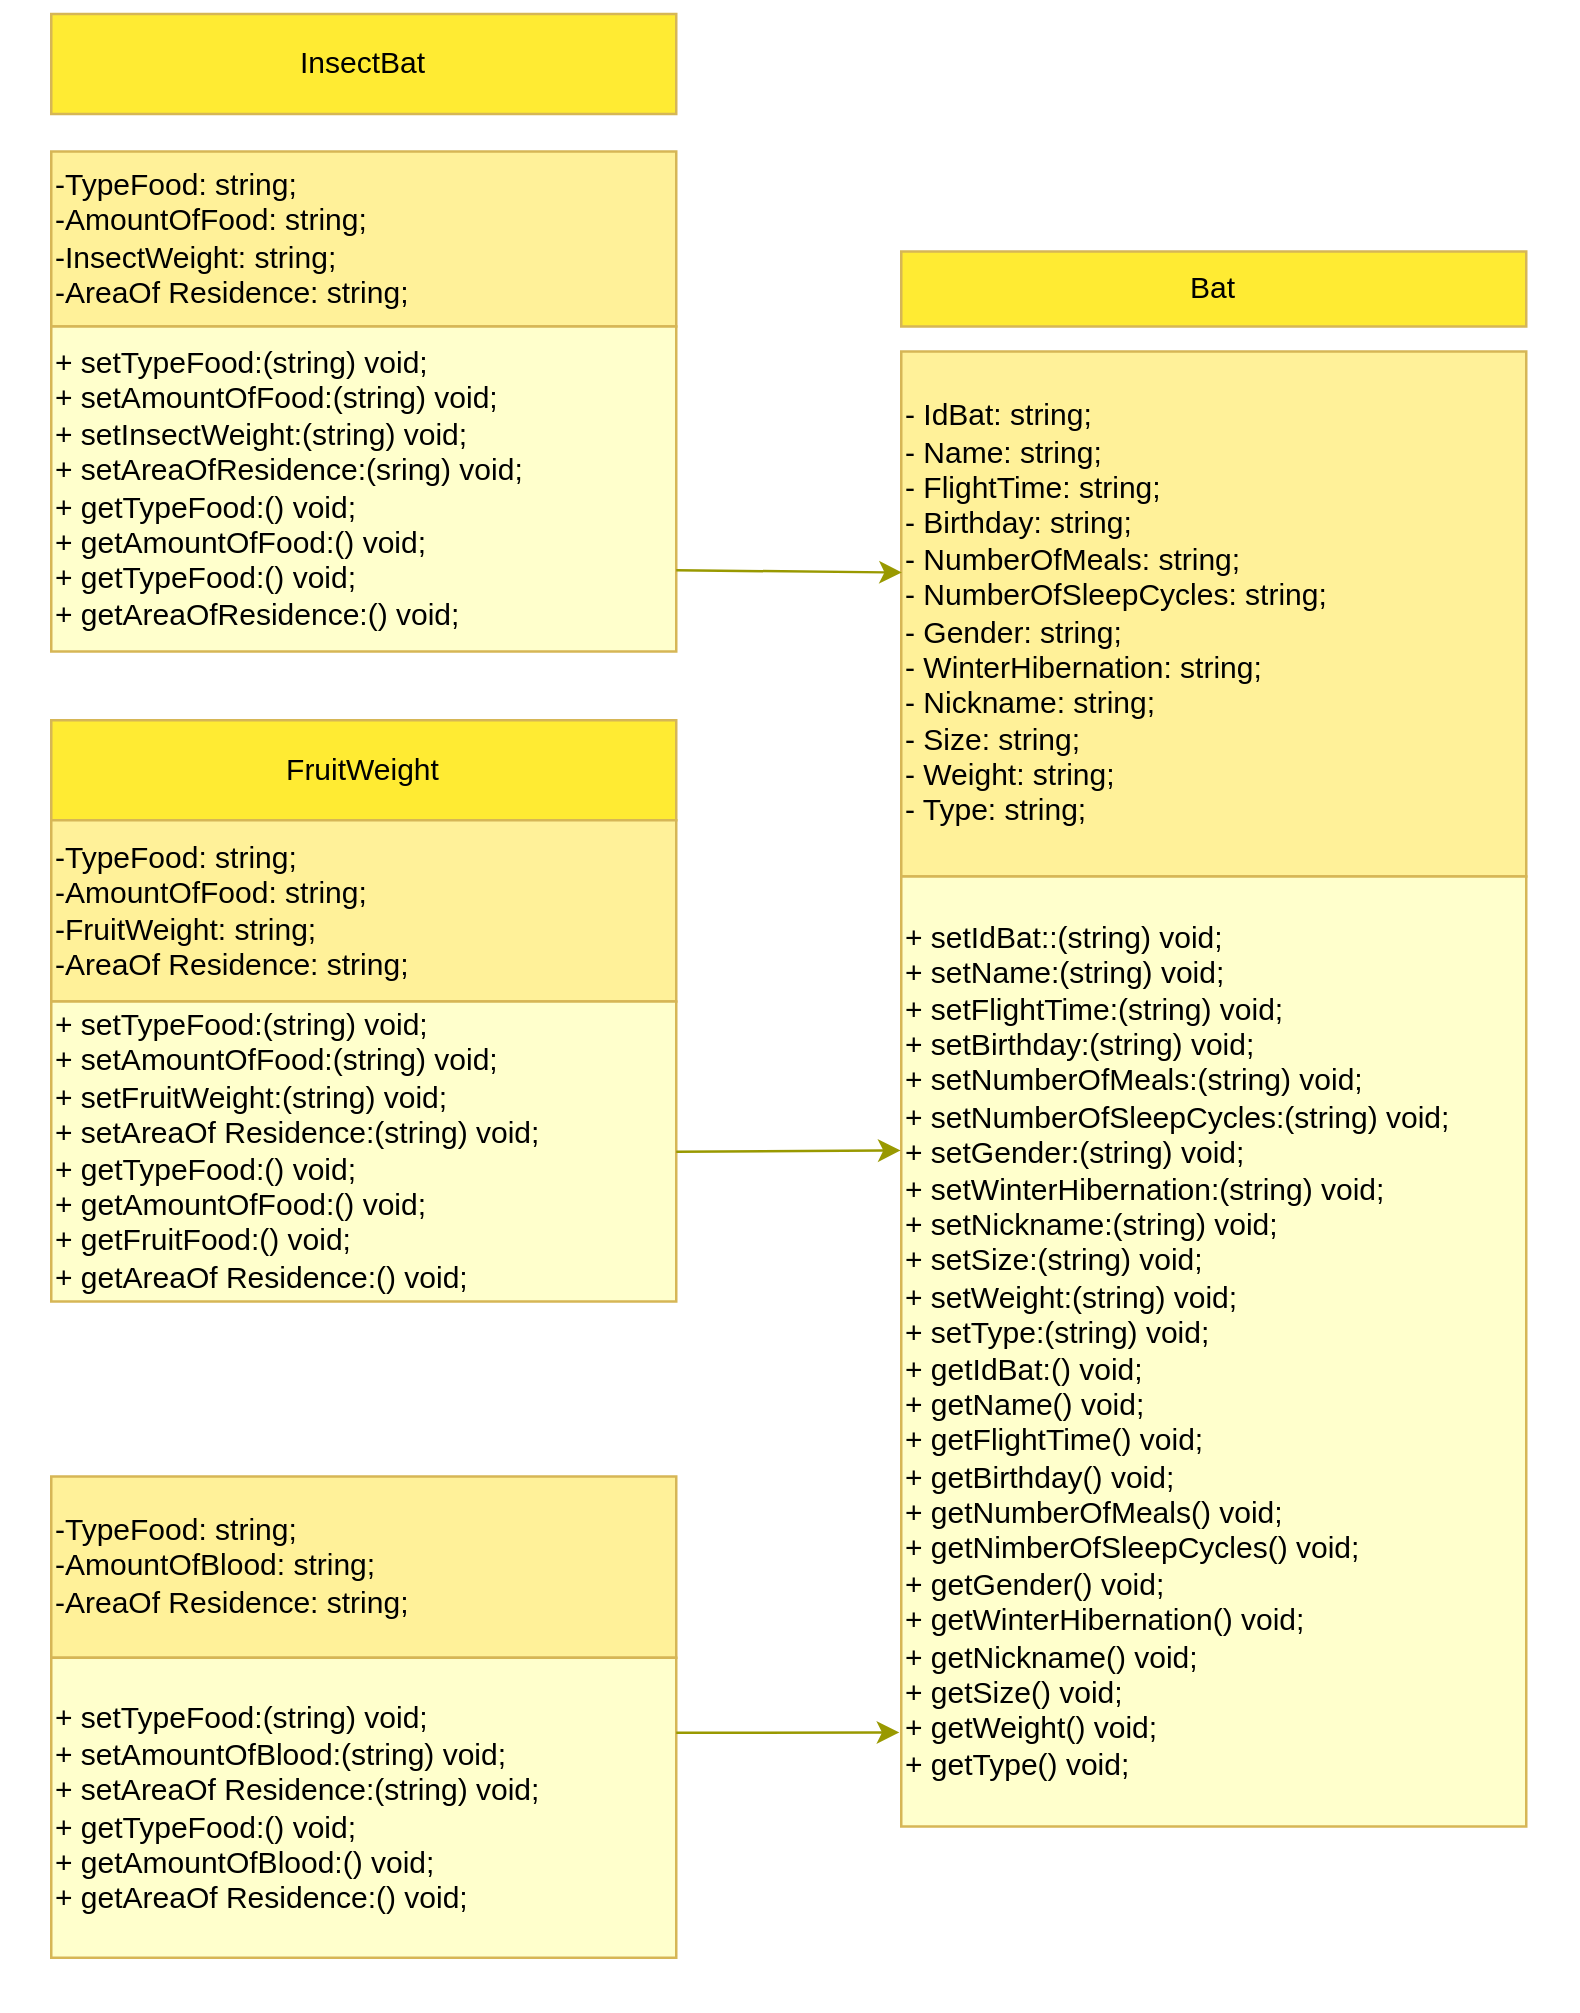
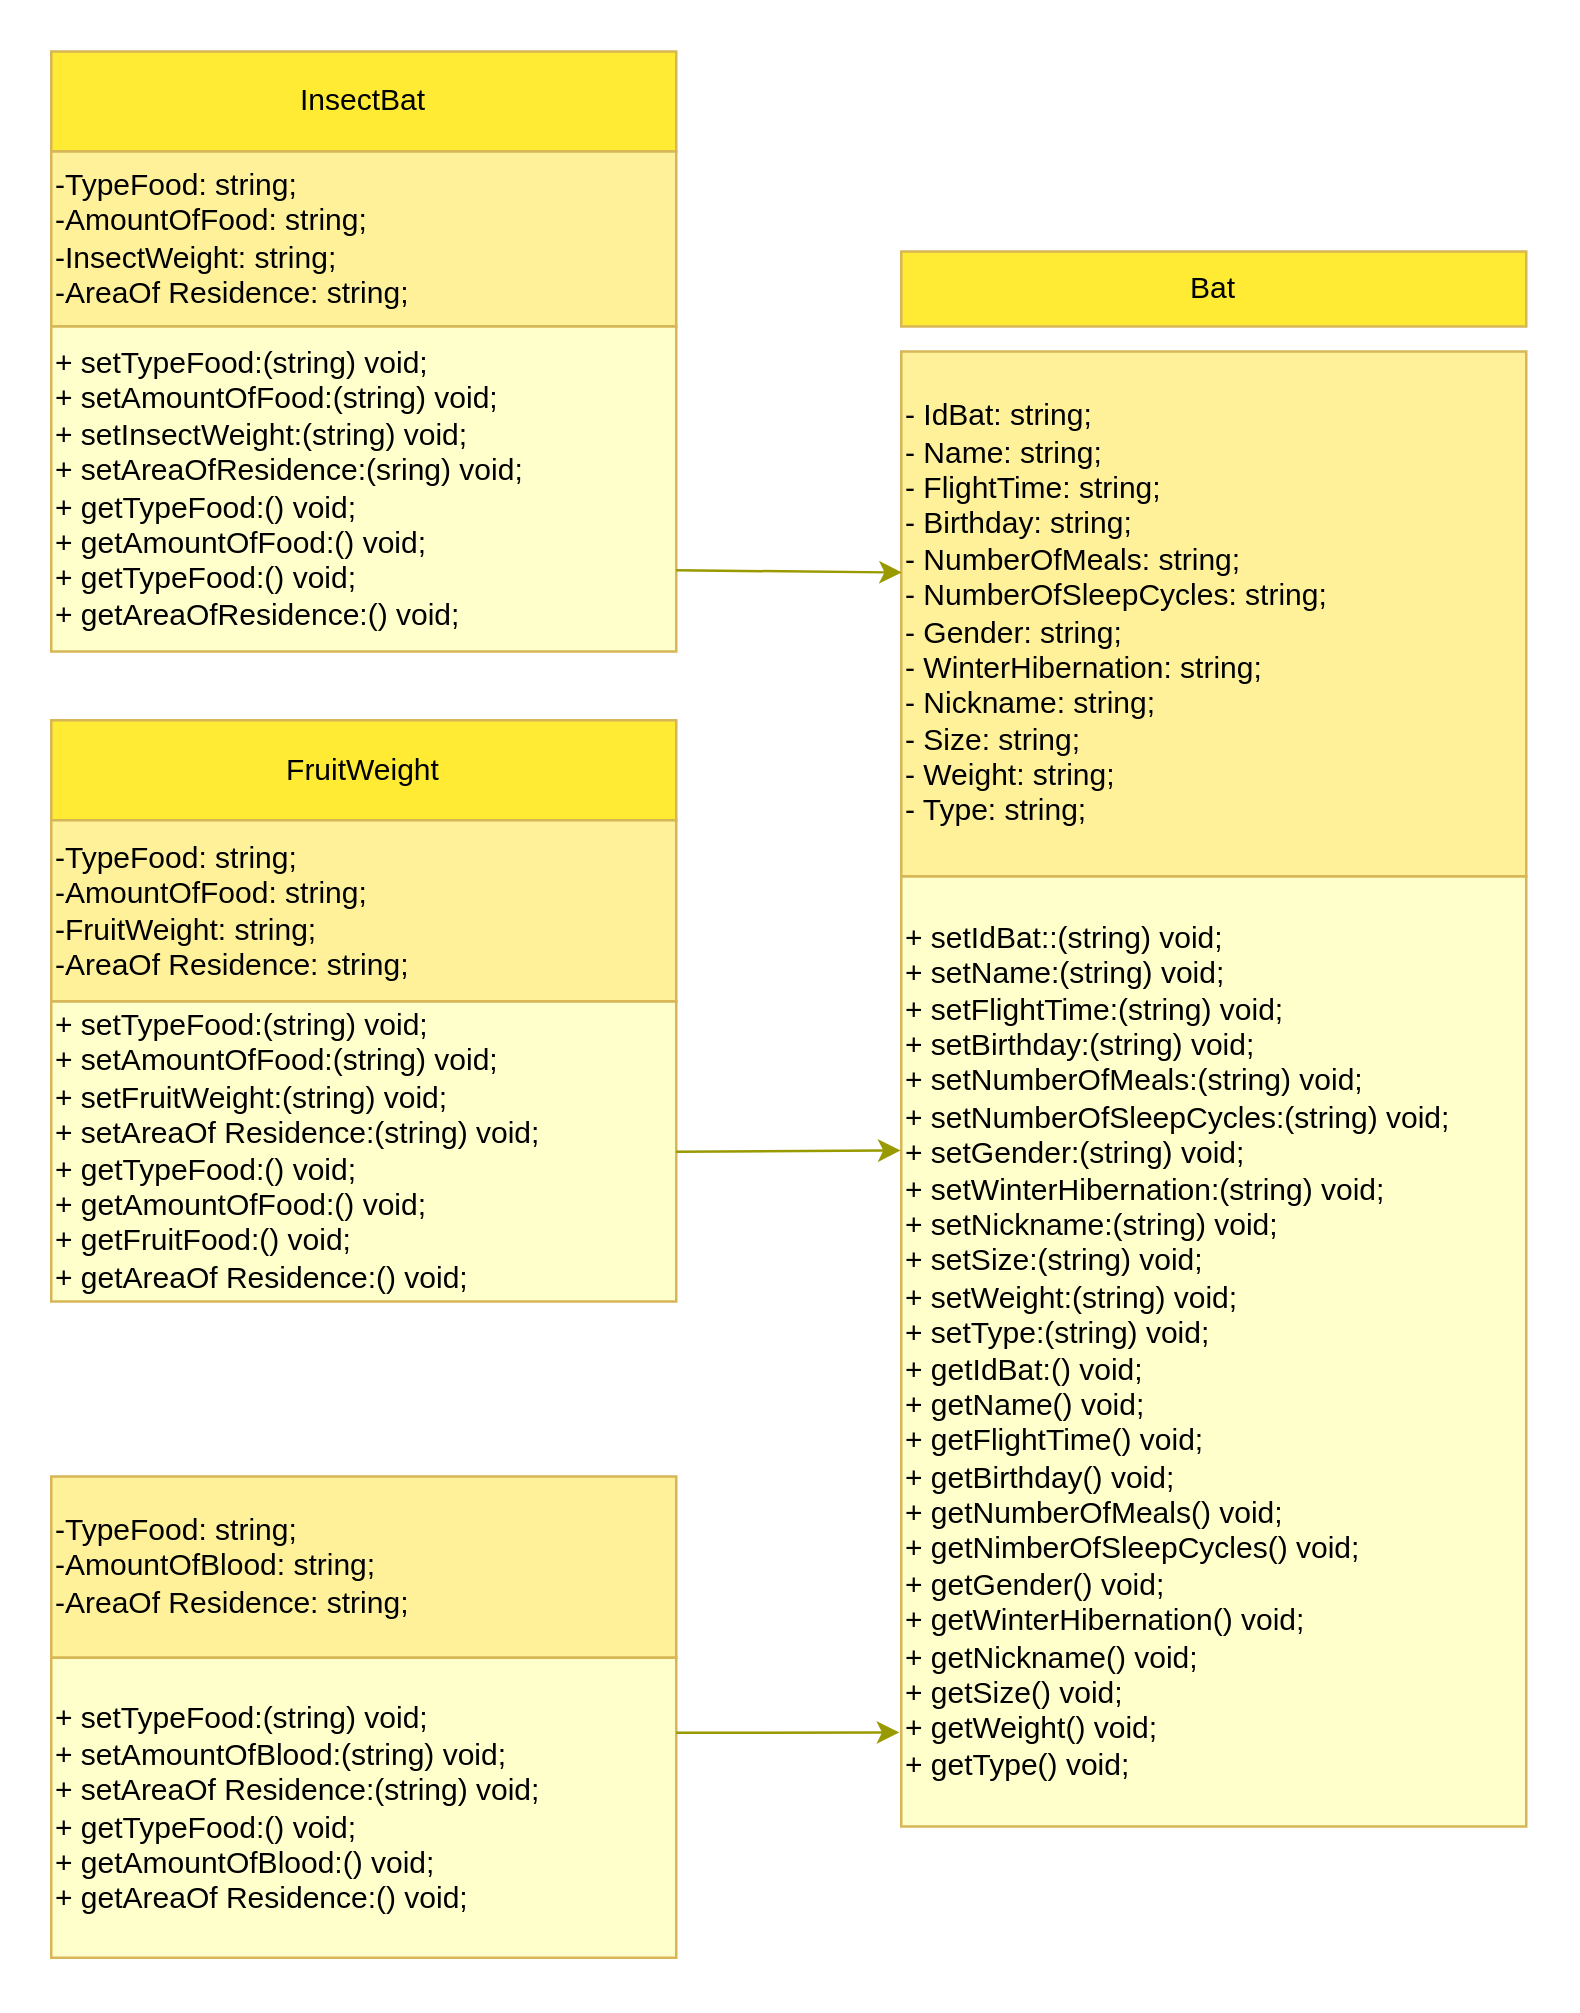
  <mxCell id="0" />
  <mxCell id="1" parent="0" />
  <mxCell id="2" value="Bat" style="rounded=0;whiteSpace=wrap;html=1;fillColor=#FFEB33;strokeColor=#d6b656;" parent="1" vertex="1"><mxGeometry x="360" y="100" width="250" height="30" as="geometry" /></mxCell>
  <mxCell id="3" value="&lt;div&gt;- IdBat: string;&lt;/div&gt;&lt;div&gt;- Name: string;&lt;br&gt;&lt;/div&gt;&lt;div&gt;- FlightTime: string;&lt;br&gt;&lt;/div&gt;&lt;div&gt;- Birthday: string;&lt;br&gt;&lt;/div&gt;&lt;div&gt;- NumberOfMeals: string;&lt;/div&gt;&lt;div&gt;- NumberOfSleepCycles: string;&lt;/div&gt;&lt;div&gt;- Gender: string;&lt;/div&gt;&lt;div&gt;- WinterHibernation: string;&lt;/div&gt;&lt;div&gt;- Nickname: string;&lt;/div&gt;&lt;div&gt;- Size: string;&lt;/div&gt;&lt;div&gt;- Weight: string;&lt;/div&gt;&lt;div&gt;- Type: string;&lt;/div&gt;" style="rounded=0;whiteSpace=wrap;html=1;fillColor=#FFF199;strokeColor=#d6b656;align=left;" parent="1" vertex="1"><mxGeometry x="360" y="140" width="250" height="210" as="geometry" /></mxCell>
  <mxCell id="4" value="&lt;div&gt;+ setIdBat::(string) void;&lt;br&gt;&lt;/div&gt;&lt;div&gt;+ setName:(string) void;&lt;/div&gt;&lt;div&gt;+ setFlightTime:(string) void;&lt;/div&gt;&lt;div&gt;+ setBirthday:(string) void;&lt;/div&gt;&lt;div&gt;+ setNumberOfMeals:(string) void;&lt;/div&gt;&lt;div&gt;+ setNumberOfSleepCycles:(string) void;&lt;/div&gt;&lt;div&gt;+ setGender:(string) void;&lt;/div&gt;&lt;div&gt;+ setWinterHibernation:(string) void;&lt;/div&gt;&lt;div&gt;+ setNickname:(string) void;&lt;/div&gt;&lt;div&gt;+ setSize:(string) void;&lt;/div&gt;&lt;div&gt;+ setWeight:(string) void;&lt;/div&gt;&lt;div&gt;+ setType:(string) void;&lt;/div&gt;&lt;div&gt;+ getIdBat:() void;&lt;/div&gt;&lt;div&gt;+ getName() void;&lt;/div&gt;&lt;div&gt;+ getFlightTime() void;&lt;/div&gt;&lt;div&gt;+ getBirthday() void;&lt;/div&gt;&lt;div&gt;+ getNumberOfMeals() void;&lt;/div&gt;&lt;div&gt;+ getNimberOfSleepCycles() void;&lt;/div&gt;&lt;div&gt;+ getGender() void;&lt;/div&gt;&lt;div&gt;+ getWinterHibernation() void;&lt;/div&gt;&lt;div&gt;+ getNickname() void;&lt;/div&gt;&lt;div&gt;+ getSize() void;&lt;/div&gt;&lt;div&gt;+ getWeight() void;&lt;/div&gt;&lt;div&gt;+ getType() void;&lt;/div&gt;" style="rounded=0;whiteSpace=wrap;html=1;fillColor=#FFFFCC;strokeColor=#d6b656;align=left;" parent="1" vertex="1"><mxGeometry x="360" y="350" width="250" height="380" as="geometry" /></mxCell>
- <mxCell id="5" value="InsectBat" style="rounded=0;whiteSpace=wrap;html=1;fillColor=#FFEB33;strokeColor=#d6b656;" vertex="1" parent="1"><mxGeometry x="20" y="5" width="250" height="40" as="geometry" /></mxCell>
+ <mxCell id="5" value="InsectBat" style="rounded=0;whiteSpace=wrap;html=1;fillColor=#FFEB33;strokeColor=#d6b656;" vertex="1" parent="1"><mxGeometry x="20" y="20" width="250" height="40" as="geometry" /></mxCell>
  <mxCell id="6" value="-TypeFood: string;&lt;br&gt;&lt;div&gt;-AmountOfFood: string;&lt;/div&gt;&lt;div&gt;-InsectWeight: string;&lt;/div&gt;&lt;div&gt;-AreaOf Residence: string;&lt;br&gt;&lt;/div&gt;" style="rounded=0;whiteSpace=wrap;html=1;fillColor=#FFF199;strokeColor=#d6b656;align=left;" vertex="1" parent="1"><mxGeometry x="20" y="60" width="250" height="70" as="geometry" /></mxCell>
  <mxCell id="7" value="&lt;div&gt;+ setTypeFood:(string) void;&lt;br&gt;&lt;/div&gt;&lt;div&gt;+ setAmountOfFood:(string) void;&lt;/div&gt;&lt;div&gt;+ setInsectWeight:(string) void;&lt;/div&gt;&lt;div&gt;+ setAreaOfResidence:(sring) void;&lt;br&gt;&lt;/div&gt;&lt;div&gt;+ getTypeFood:() void;&lt;/div&gt;&lt;div&gt;+ getAmountOfFood:() void;&lt;/div&gt;&lt;div&gt;+ getTypeFood:() void;&lt;/div&gt;&lt;div&gt;+ getAreaOfResidence:() void;&lt;br&gt;&lt;/div&gt;" style="rounded=0;whiteSpace=wrap;html=1;fillColor=#FFFFCC;strokeColor=#d6b656;align=left;" vertex="1" parent="1"><mxGeometry x="20" y="130" width="250" height="130" as="geometry" /></mxCell>
  <mxCell id="8" value="FruitWeight" style="rounded=0;whiteSpace=wrap;html=1;fillColor=#FFEB33;strokeColor=#d6b656;" vertex="1" parent="1"><mxGeometry x="20" y="287.5" width="250" height="40" as="geometry" /></mxCell>
  <mxCell id="9" value="-TypeFood: string;&lt;br&gt;&lt;div&gt;-AmountOfFood: string;&lt;/div&gt;&lt;div&gt;-FruitWeight: string;&lt;/div&gt;&lt;div&gt;-AreaOf Residence: string;&lt;/div&gt;" style="rounded=0;whiteSpace=wrap;html=1;fillColor=#FFF199;strokeColor=#d6b656;align=left;" vertex="1" parent="1"><mxGeometry x="20" y="327.5" width="250" height="72.5" as="geometry" /></mxCell>
  <mxCell id="10" value="&lt;div&gt;+ setTypeFood:(string) void;&lt;br&gt;&lt;/div&gt;&lt;div&gt;+ setAmountOfFood:(string) void;&lt;/div&gt;&lt;div&gt;+ setFruitWeight:(string) void;&lt;/div&gt;&lt;div&gt;+ setAreaOf Residence:(string) void;&lt;/div&gt;&lt;div&gt;+ getTypeFood:() void;&lt;/div&gt;&lt;div&gt;+ getAmountOfFood:() void;&lt;/div&gt;&lt;div&gt;+ getFruitFood:() void;&lt;/div&gt;&lt;div&gt;+ getAreaOf Residence:() void;&lt;/div&gt;" style="rounded=0;whiteSpace=wrap;html=1;fillColor=#FFFFCC;strokeColor=#d6b656;align=left;" vertex="1" parent="1"><mxGeometry x="20" y="400" width="250" height="120" as="geometry" /></mxCell>
  <mxCell id="11" value="-TypeFood: string;&lt;br&gt;&lt;div&gt;-AmountOfBlood: string;&lt;/div&gt;&lt;div&gt;-AreaOf Residence: string;&lt;/div&gt;" style="rounded=0;whiteSpace=wrap;html=1;fillColor=#FFF199;strokeColor=#d6b656;align=left;" vertex="1" parent="1"><mxGeometry x="20" y="590" width="250" height="72.5" as="geometry" /></mxCell>
  <mxCell id="12" value="&lt;div&gt;+ setTypeFood:(string) void;&lt;br&gt;&lt;/div&gt;&lt;div&gt;+ setAmountOfBlood:(string) void;&lt;/div&gt;&lt;div&gt;+ setAreaOf Residence:(string) void;&lt;/div&gt;&lt;div&gt;+ getTypeFood:() void;&lt;/div&gt;&lt;div&gt;+ getAmountOfBlood:() void;&lt;/div&gt;&lt;div&gt;+ getAreaOf Residence:() void;&lt;/div&gt;" style="rounded=0;whiteSpace=wrap;html=1;fillColor=#FFFFCC;strokeColor=#d6b656;align=left;" vertex="1" parent="1"><mxGeometry x="20" y="662.5" width="250" height="120" as="geometry" /></mxCell>
  <mxCell id="13" value="" style="endArrow=classic;html=1;rounded=0;exitX=1;exitY=0.75;exitDx=0;exitDy=0;entryX=0.001;entryY=0.421;entryDx=0;entryDy=0;entryPerimeter=0;strokeColor=#999900;" edge="1" parent="1" source="7" target="3"><mxGeometry width="50" height="50" relative="1" as="geometry"><mxPoint x="280" y="170" as="sourcePoint" /><mxPoint x="330" y="228" as="targetPoint" /></mxGeometry></mxCell>
  <mxCell id="14" value="" style="endArrow=classic;html=1;rounded=0;exitX=1;exitY=0.75;exitDx=0;exitDy=0;entryX=-0.001;entryY=0.367;entryDx=0;entryDy=0;entryPerimeter=0;strokeColor=#999900;" edge="1" parent="1"><mxGeometry width="50" height="50" relative="1" as="geometry"><mxPoint x="270" y="460.12" as="sourcePoint" /><mxPoint x="359.75" y="459.58" as="targetPoint" /></mxGeometry></mxCell>
  <mxCell id="15" value="" style="endArrow=classic;html=1;rounded=0;exitX=1;exitY=0.25;exitDx=0;exitDy=0;entryX=-0.003;entryY=0.901;entryDx=0;entryDy=0;entryPerimeter=0;strokeColor=#999900;" edge="1" parent="1" source="12" target="4"><mxGeometry width="50" height="50" relative="1" as="geometry"><mxPoint x="300" y="660" as="sourcePoint" /><mxPoint x="350" y="610" as="targetPoint" /></mxGeometry></mxCell>
